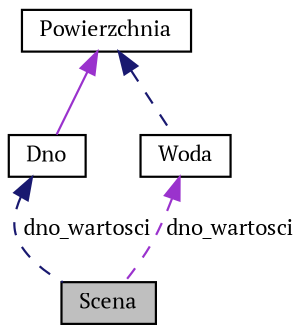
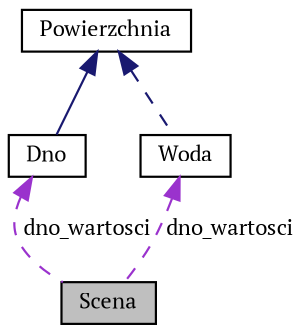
  digraph {
    fontname="PT Serif"
    node [color=black fillcolor=white fontname="PT Serif" fontsize=10 shape=record style=filled]
    edge [color=darkorchid3 dir=back fontname="PT Serif" fontsize=10 labelfontname=Helvetica labelfontsize=10 style=dashed]
    n1 [fillcolor=grey75 fontcolor=black height=0.2 label=Scena width=0.4]
    n2 [height=0.2 label=Dno width=0.4]
    n3 [height=0.2 label=Powierzchnia width=0.4]
    n4 [height=0.2 label=Woda width=0.4]
-   n2 -> n1 [color=midnightblue label=" dno_wartosci"]
-   n3 -> n2 [style=solid]
+   n2 -> n1 [label=" dno_wartosci"]
+   n3 -> n2 [color=midnightblue style=solid]
    n3 -> n4 [color=midnightblue]
    n4 -> n1 [label=" dno_wartosci"]
  }
